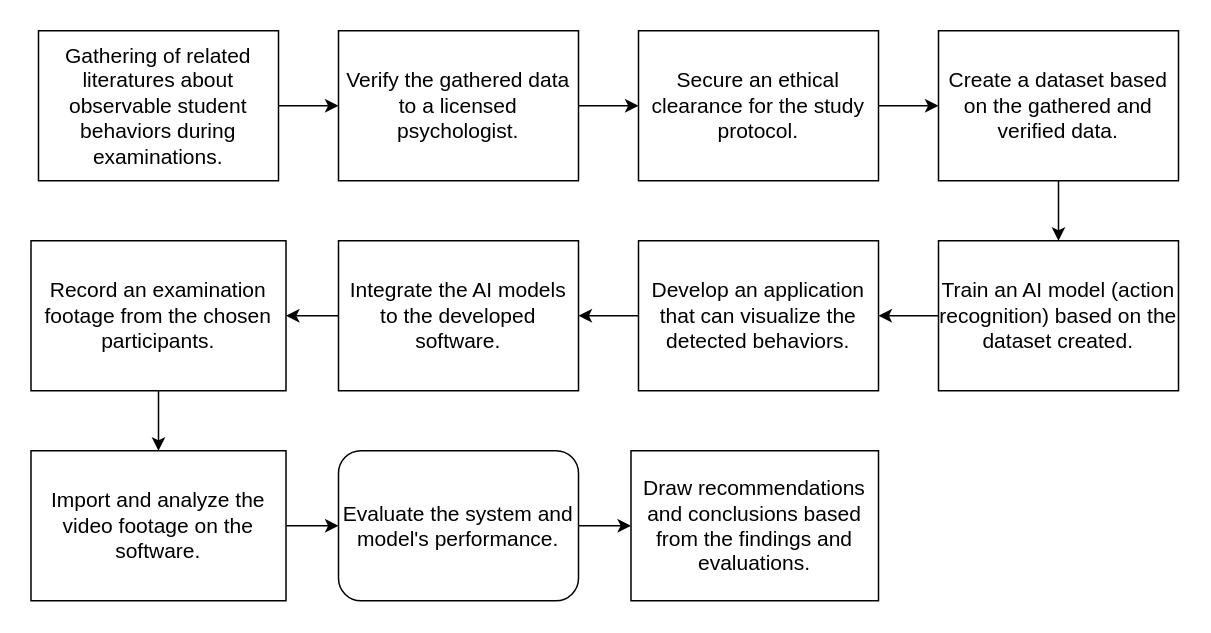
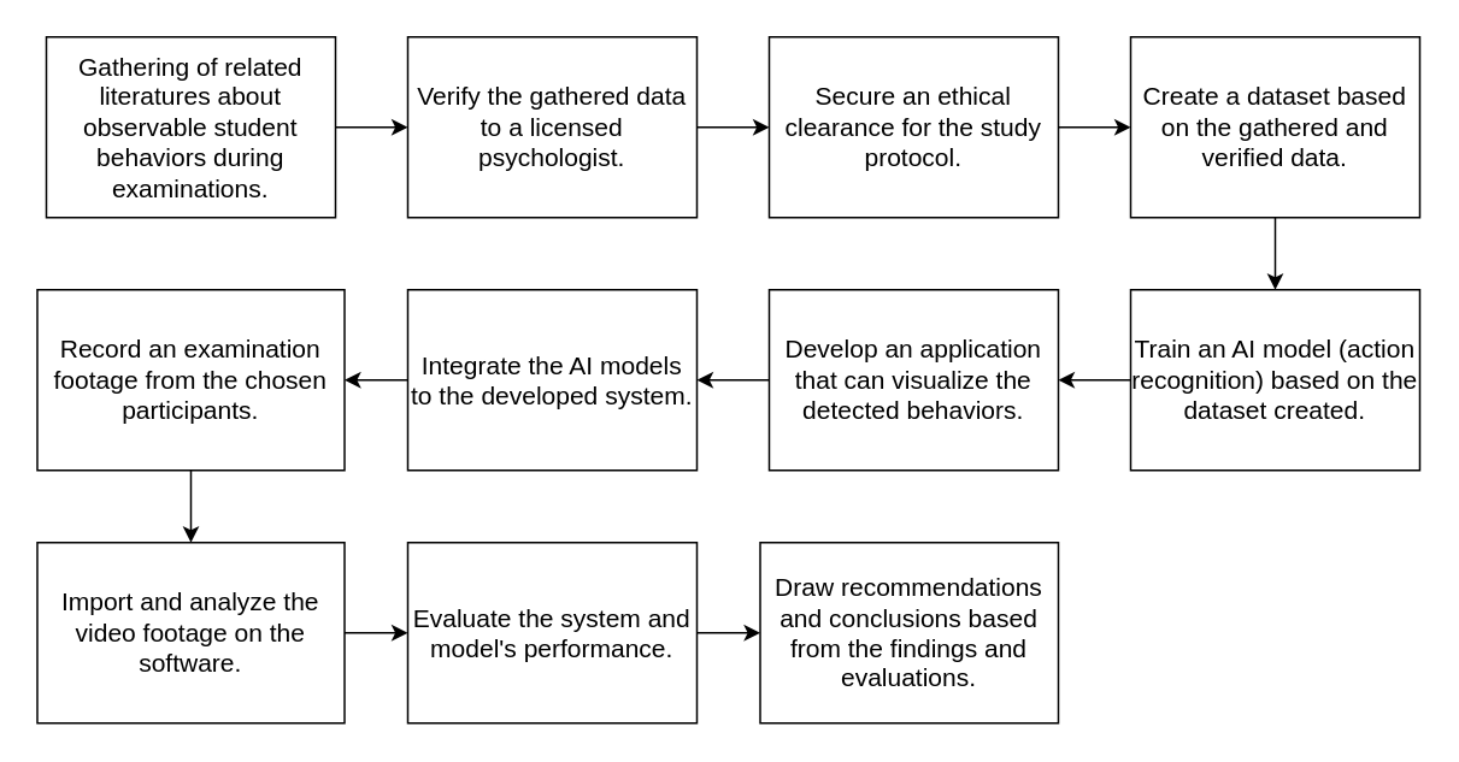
  <mxCell id="0" />
  <mxCell id="1" parent="0" />
  <mxCell id="2" value="" style="edgeStyle=orthogonalEdgeStyle;rounded=0;orthogonalLoop=1;jettySize=auto;html=1;" edge="1" parent="1" source="3" target="5"><mxGeometry relative="1" as="geometry" /></mxCell>
  <mxCell id="3" value="Gathering of related literatures about observable student behaviors during examinations." style="rounded=0;whiteSpace=wrap;html=1;fontSize=14;align=center;" vertex="1" parent="1"><mxGeometry x="25" y="20" width="160" height="100" as="geometry" /></mxCell>
  <mxCell id="4" value="" style="edgeStyle=orthogonalEdgeStyle;rounded=0;orthogonalLoop=1;jettySize=auto;html=1;" edge="1" parent="1" source="5" target="7"><mxGeometry relative="1" as="geometry" /></mxCell>
  <mxCell id="5" value="Verify the gathered data&lt;div&gt;to a licensed&lt;/div&gt;&lt;div&gt;psychologist.&lt;/div&gt;" style="rounded=0;whiteSpace=wrap;html=1;fontSize=14;align=center;" vertex="1" parent="1"><mxGeometry x="225" y="20" width="160" height="100" as="geometry" /></mxCell>
  <mxCell id="6" value="" style="edgeStyle=orthogonalEdgeStyle;rounded=0;orthogonalLoop=1;jettySize=auto;html=1;" edge="1" parent="1" source="7" target="9"><mxGeometry relative="1" as="geometry" /></mxCell>
  <mxCell id="7" value="Secure an ethical clearance for the study protocol." style="rounded=0;whiteSpace=wrap;html=1;fontSize=14;align=center;" vertex="1" parent="1"><mxGeometry x="425" y="20" width="160" height="100" as="geometry" /></mxCell>
  <mxCell id="8" value="" style="edgeStyle=orthogonalEdgeStyle;rounded=0;orthogonalLoop=1;jettySize=auto;html=1;" edge="1" parent="1" source="9" target="11"><mxGeometry relative="1" as="geometry" /></mxCell>
  <mxCell id="9" value="Create a dataset based on the gathered and verified data." style="rounded=0;whiteSpace=wrap;html=1;fontSize=14;align=center;" vertex="1" parent="1"><mxGeometry x="625" y="20" width="160" height="100" as="geometry" /></mxCell>
  <mxCell id="10" value="" style="edgeStyle=orthogonalEdgeStyle;rounded=0;orthogonalLoop=1;jettySize=auto;html=1;" edge="1" parent="1" source="11" target="13"><mxGeometry relative="1" as="geometry" /></mxCell>
  <mxCell id="11" value="Train an AI model (action recognition) based on the dataset created." style="rounded=0;whiteSpace=wrap;html=1;fontSize=14;align=center;" vertex="1" parent="1"><mxGeometry x="625" y="160" width="160" height="100" as="geometry" /></mxCell>
  <mxCell id="12" value="" style="edgeStyle=orthogonalEdgeStyle;rounded=0;orthogonalLoop=1;jettySize=auto;html=1;" edge="1" parent="1" source="13" target="15"><mxGeometry relative="1" as="geometry" /></mxCell>
  <mxCell id="13" value="Develop an application that can visualize the detected behaviors." style="rounded=0;whiteSpace=wrap;html=1;fontSize=14;align=center;" vertex="1" parent="1"><mxGeometry x="425" y="160" width="160" height="100" as="geometry" /></mxCell>
  <mxCell id="14" value="" style="edgeStyle=orthogonalEdgeStyle;rounded=0;orthogonalLoop=1;jettySize=auto;html=1;" edge="1" parent="1" source="15" target="17"><mxGeometry relative="1" as="geometry" /></mxCell>
- <mxCell id="15" value="Integrate the AI models to the developed software." style="rounded=0;whiteSpace=wrap;html=1;fontSize=14;align=center;" vertex="1" parent="1"><mxGeometry x="225" y="160" width="160" height="100" as="geometry" /></mxCell>
+ <mxCell id="15" value="Integrate the AI models to the developed system." style="rounded=0;whiteSpace=wrap;html=1;fontSize=14;align=center;" vertex="1" parent="1"><mxGeometry x="225" y="160" width="160" height="100" as="geometry" /></mxCell>
  <mxCell id="16" value="" style="edgeStyle=orthogonalEdgeStyle;rounded=0;orthogonalLoop=1;jettySize=auto;html=1;" edge="1" parent="1" source="17" target="19"><mxGeometry relative="1" as="geometry" /></mxCell>
  <mxCell id="17" value="Record an examination footage from the chosen participants." style="rounded=0;whiteSpace=wrap;html=1;fontSize=14;align=center;" vertex="1" parent="1"><mxGeometry x="20" y="160" width="170" height="100" as="geometry" /></mxCell>
  <mxCell id="18" value="" style="edgeStyle=orthogonalEdgeStyle;rounded=0;orthogonalLoop=1;jettySize=auto;html=1;" edge="1" parent="1" source="19" target="21"><mxGeometry relative="1" as="geometry" /></mxCell>
  <mxCell id="19" value="Import and analyze the video footage on the software." style="rounded=0;whiteSpace=wrap;html=1;fontSize=14;align=center;" vertex="1" parent="1"><mxGeometry x="20" y="300" width="170" height="100" as="geometry" /></mxCell>
  <mxCell id="20" value="" style="edgeStyle=orthogonalEdgeStyle;rounded=0;orthogonalLoop=1;jettySize=auto;html=1;" edge="1" parent="1" source="21" target="22"><mxGeometry relative="1" as="geometry" /></mxCell>
- <mxCell id="21" value="Evaluate the system and model's performance." style="whiteSpace=wrap;html=1;fontSize=14;align=center;rounded=1;" vertex="1" parent="1"><mxGeometry x="225" y="300" width="160" height="100" as="geometry" /></mxCell>
+ <mxCell id="21" value="Evaluate the system and model's performance." style="rounded=0;whiteSpace=wrap;html=1;fontSize=14;align=center;" vertex="1" parent="1"><mxGeometry x="225" y="300" width="160" height="100" as="geometry" /></mxCell>
  <mxCell id="22" value="Draw recommendations and conclusions based from the findings and evaluations." style="rounded=0;whiteSpace=wrap;html=1;fontSize=14;align=center;" vertex="1" parent="1"><mxGeometry x="420" y="300" width="165" height="100" as="geometry" /></mxCell>
